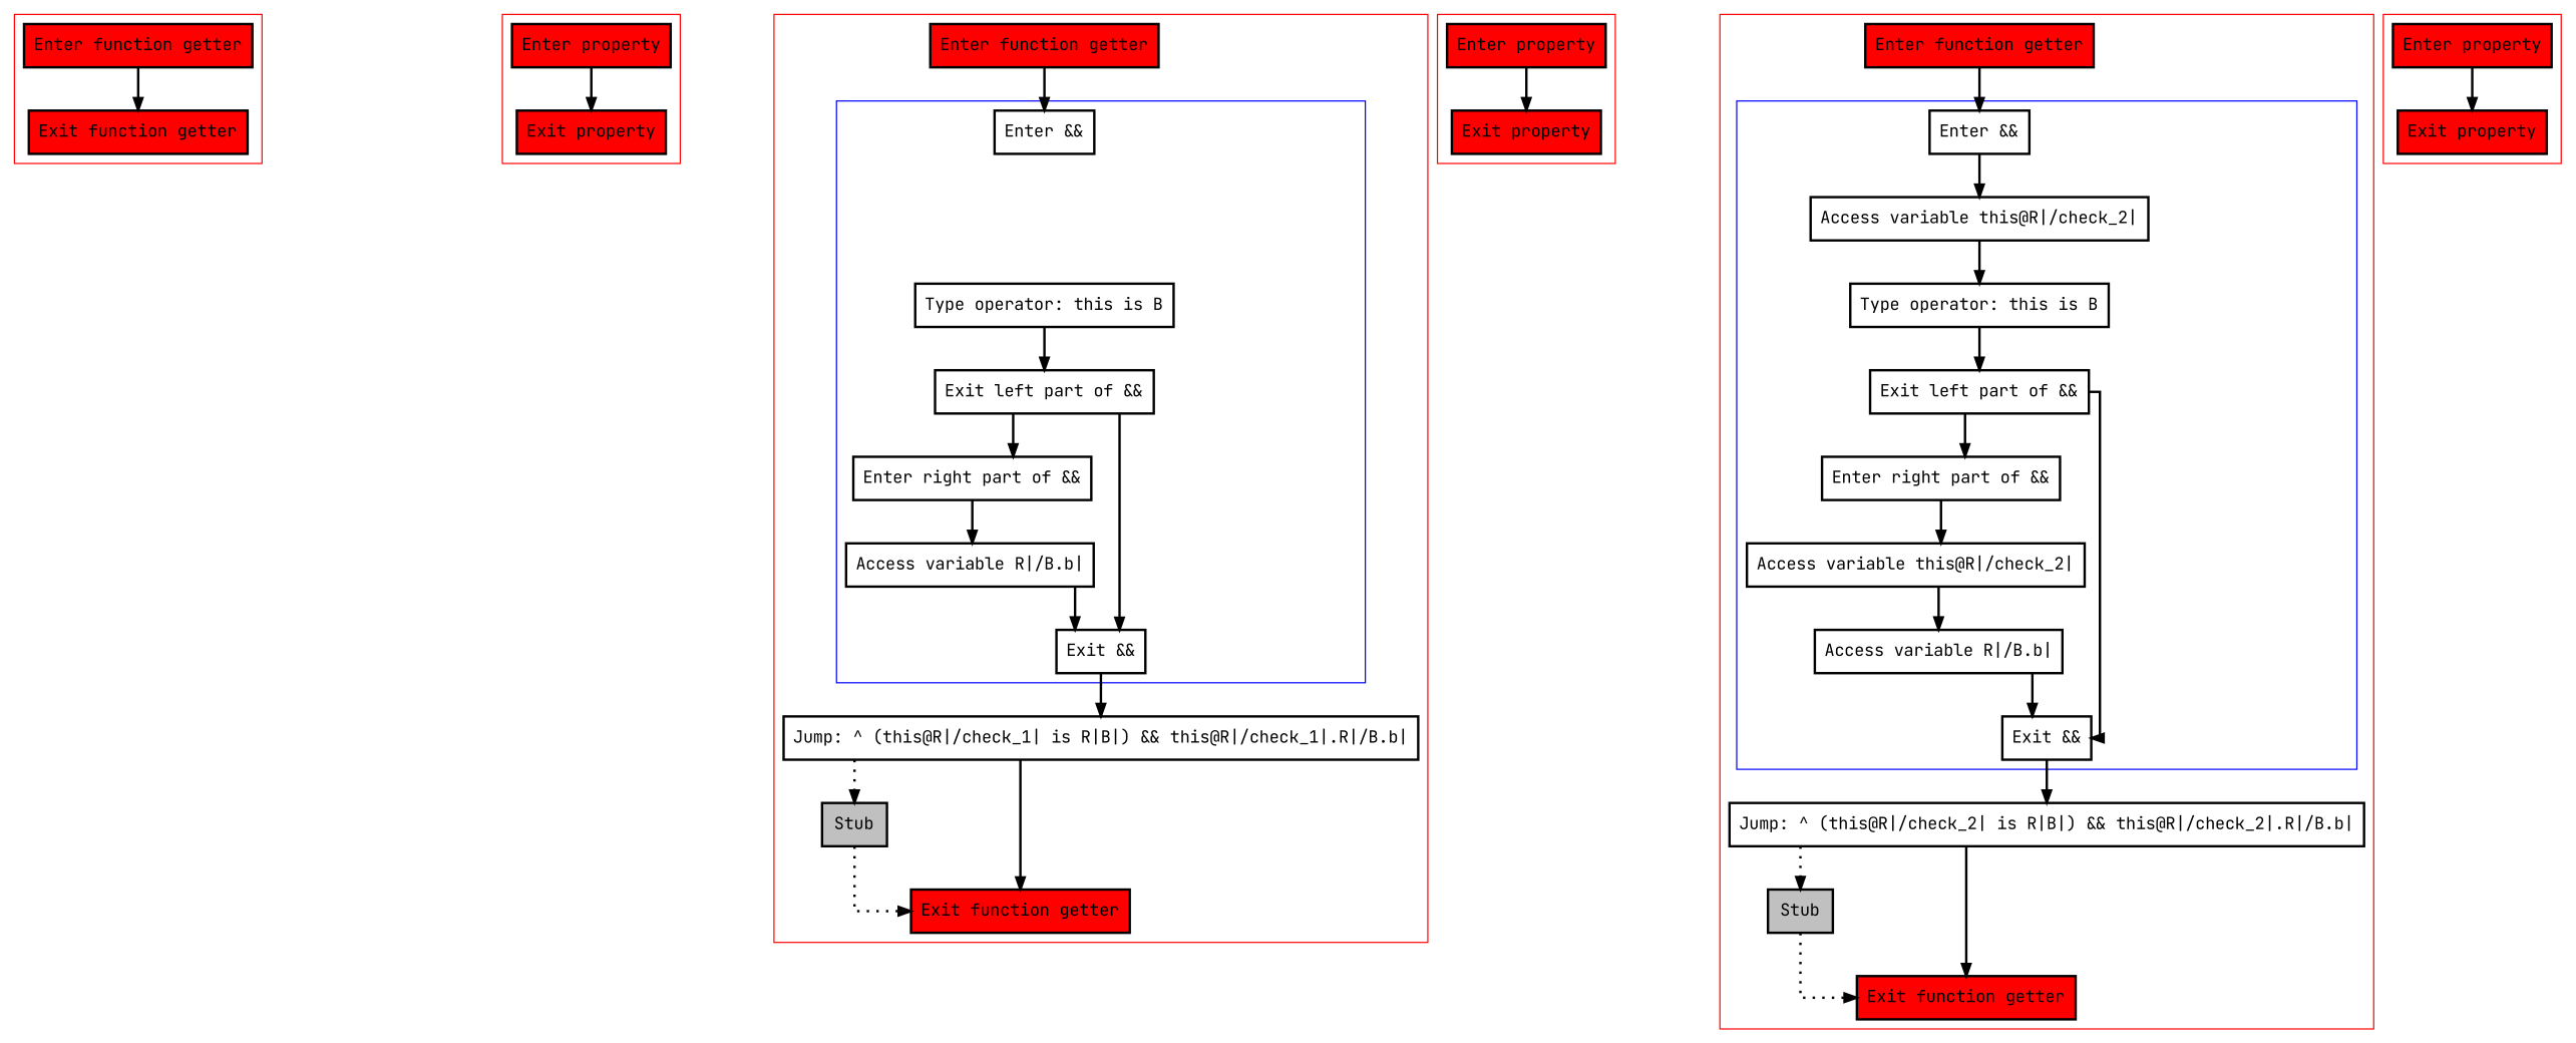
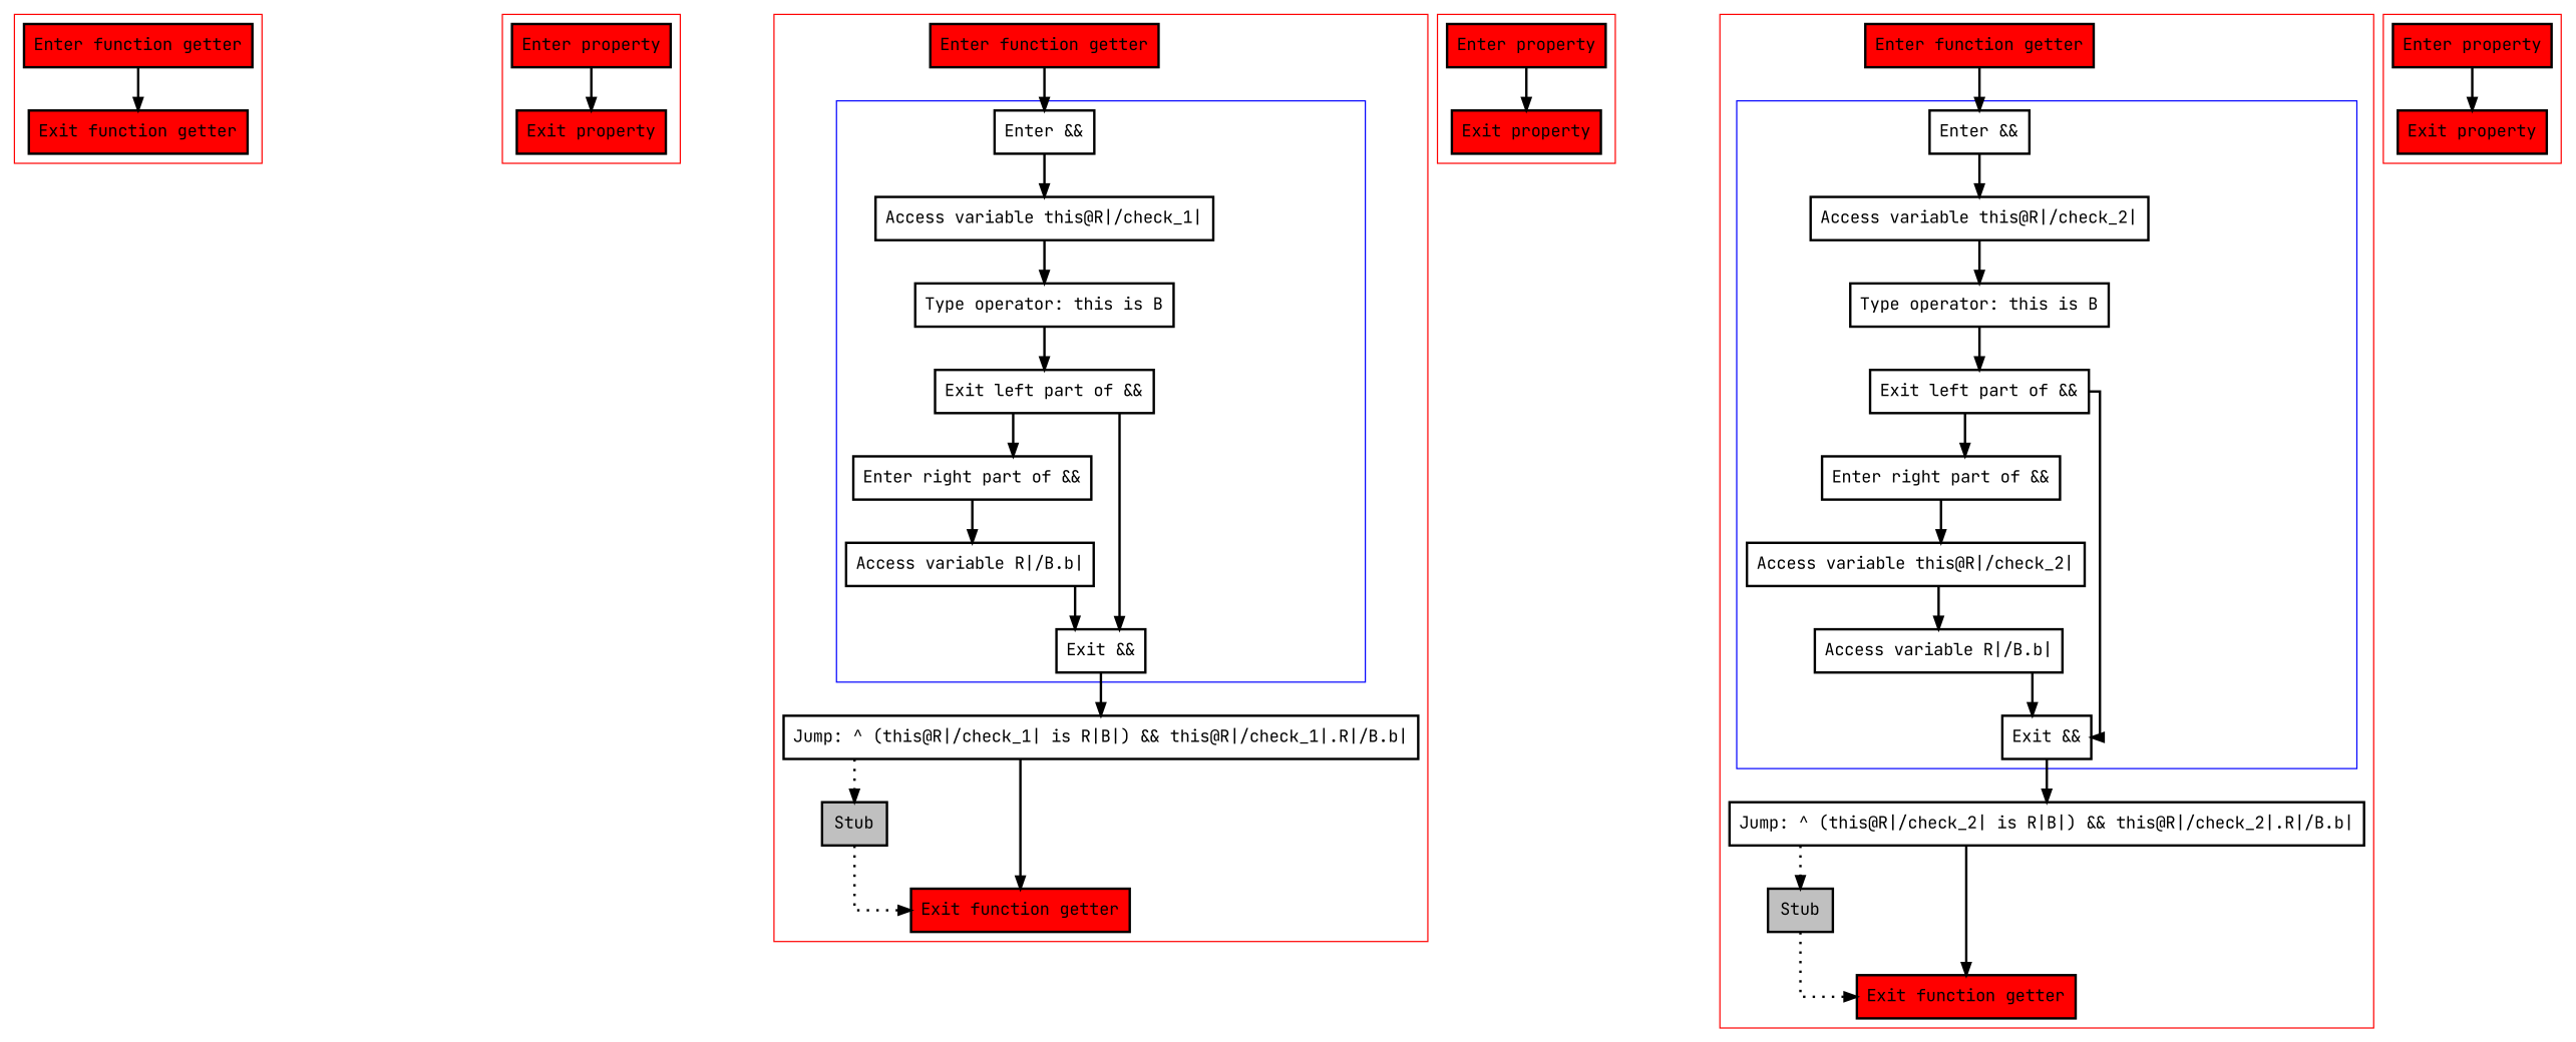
  digraph {
    nodesep=3
    splines=ortho
    fontname="JetBrains Mono"
    node [penwidth=2 shape=box fontname="JetBrains Mono"]
    edge [penwidth=2 fontname="JetBrains Mono"]
    n1 [fillcolor=red label="Enter function getter" style=filled]
    n2 [fillcolor=red label="Exit function getter" style=filled]
    n3 [fillcolor=red label="Enter property" style=filled]
    n4 [fillcolor=red label="Exit property" style=filled]
    n5 [label="Enter &&"]
+   n6 [label="Access variable this@R|/check_1|"]
    n7 [label="Type operator: this is B"]
    n8 [label="Exit left part of &&"]
    n9 [label="Enter right part of &&"]
    n10 [label="Access variable R|/B.b|"]
    n11 [label="Exit &&"]
    n12 [fillcolor=red label="Enter function getter" style=filled]
    n13 [label="Jump: ^ (this@R|/check_1| is R|B|) && this@R|/check_1|.R|/B.b|"]
    n14 [fillcolor=gray label=Stub style=filled]
    n15 [fillcolor=red label="Exit function getter" style=filled]
    n16 [fillcolor=red label="Enter property" style=filled]
    n17 [fillcolor=red label="Exit property" style=filled]
    n18 [label="Enter &&"]
    n19 [label="Access variable this@R|/check_2|"]
    n20 [label="Type operator: this is B"]
    n21 [label="Exit left part of &&"]
    n22 [label="Enter right part of &&"]
    n23 [label="Access variable this@R|/check_2|"]
    n24 [label="Access variable R|/B.b|"]
    n25 [label="Exit &&"]
    n26 [fillcolor=red label="Enter function getter" style=filled]
    n27 [label="Jump: ^ (this@R|/check_2| is R|B|) && this@R|/check_2|.R|/B.b|"]
    n28 [fillcolor=gray label=Stub style=filled]
    n29 [fillcolor=red label="Exit function getter" style=filled]
    n30 [fillcolor=red label="Enter property" style=filled]
    n31 [fillcolor=red label="Exit property" style=filled]
    subgraph cluster_1 {
      color=red
      n1
      n2
    }
    subgraph cluster_2 {
      color=red
      n3
      n4
    }
    subgraph cluster_3 {
      color=red
      n12
      n13
      n14
      n15
      subgraph cluster_4 {
        color=blue
        n5
+       n6
        n7
        n8
        n9
        n10
        n11
      }
    }
    subgraph cluster_5 {
      color=red
      n16
      n17
    }
    subgraph cluster_6 {
      color=red
      n26
      n27
      n28
      n29
      subgraph cluster_7 {
        color=blue
        n18
        n19
        n20
        n21
        n22
        n23
        n24
        n25
      }
    }
    subgraph cluster_8 {
      color=red
      n30
      n31
    }
    n1 -> n2
    n3 -> n4
+   n5 -> n6
+   n6 -> n7
    n7 -> n8
    n8 -> n9
    n8 -> n11
    n9 -> n10
    n10 -> n11
    n11 -> n13
    n12 -> n5
    n13 -> n14 [style=dotted]
    n13 -> n15
    n14 -> n15 [style=dotted]
    n16 -> n17
    n18 -> n19
    n19 -> n20
    n20 -> n21
    n21 -> n22
    n21 -> n25
    n22 -> n23
    n23 -> n24
    n24 -> n25
    n25 -> n27
    n26 -> n18
    n27 -> n28 [style=dotted]
    n27 -> n29
    n28 -> n29 [style=dotted]
    n30 -> n31
  }
